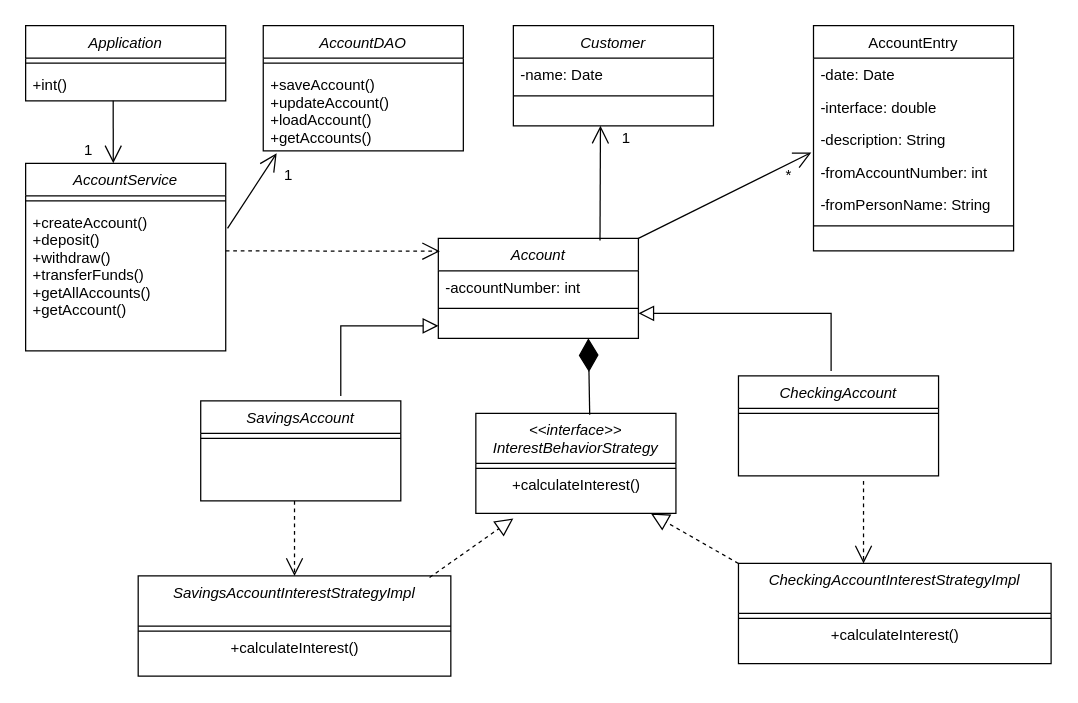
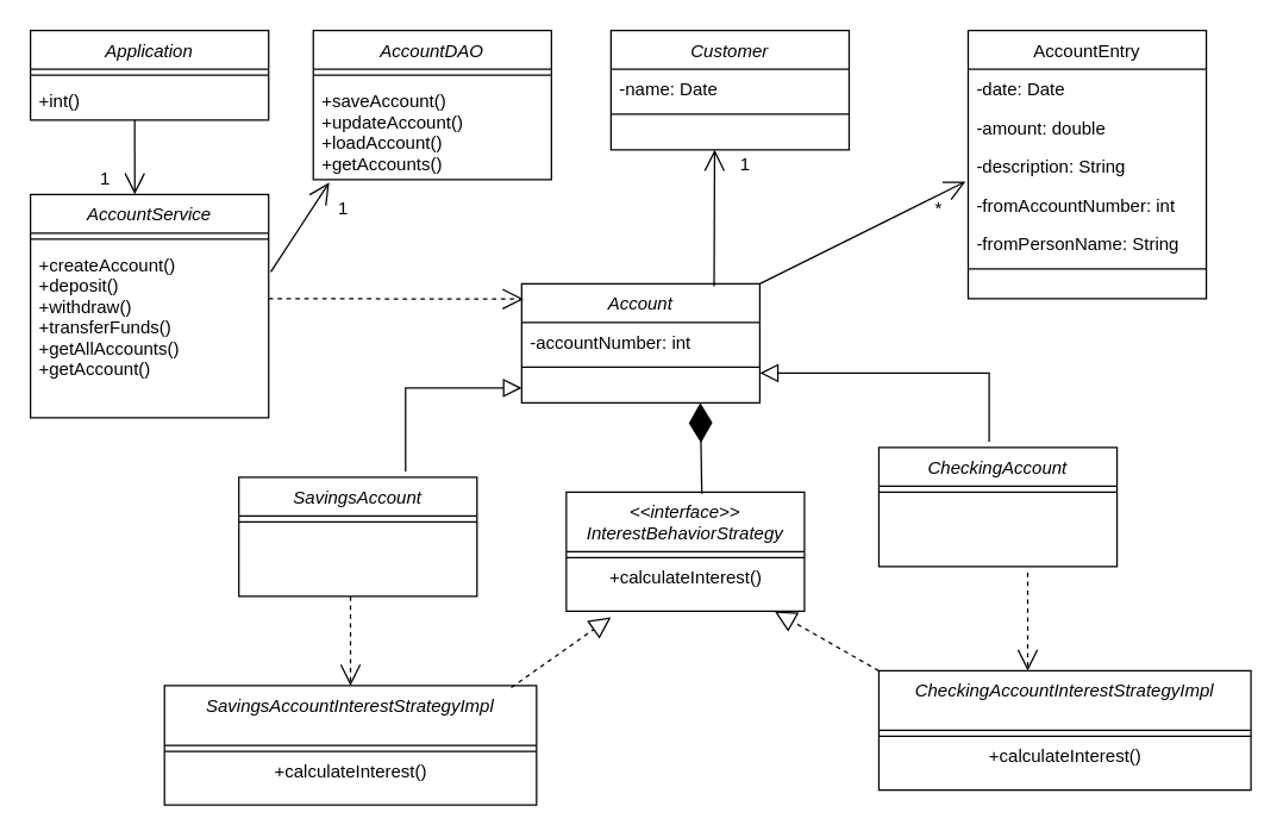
  <mxCell id="0" />
  <mxCell id="1" parent="0" />
  <mxCell id="2" value="" style="endArrow=block;endSize=10;endFill=0;shadow=0;strokeWidth=1;rounded=0;edgeStyle=elbowEdgeStyle;elbow=vertical;exitX=0.7;exitY=-0.05;exitDx=0;exitDy=0;exitPerimeter=0;" parent="1" source="26" edge="1"><mxGeometry width="160" relative="1" as="geometry"><mxPoint x="-160" y="483" as="sourcePoint" /><mxPoint x="350" y="260" as="targetPoint" /><Array as="points"><mxPoint x="290" y="260" /></Array></mxGeometry></mxCell>
  <mxCell id="3" value="" style="endArrow=block;endSize=10;endFill=0;shadow=0;strokeWidth=1;rounded=0;edgeStyle=elbowEdgeStyle;elbow=vertical;exitX=0.463;exitY=-0.05;exitDx=0;exitDy=0;exitPerimeter=0;" parent="1" source="28" target="22" edge="1"><mxGeometry width="160" relative="1" as="geometry"><mxPoint x="670" y="290" as="sourcePoint" /><mxPoint x="520" y="270" as="targetPoint" /><Array as="points"><mxPoint x="670" y="250" /></Array></mxGeometry></mxCell>
  <mxCell id="4" value="AccountEntry" style="swimlane;fontStyle=0;align=center;verticalAlign=top;childLayout=stackLayout;horizontal=1;startSize=26;horizontalStack=0;resizeParent=1;resizeLast=0;collapsible=1;marginBottom=0;rounded=0;shadow=0;strokeWidth=1;" parent="1" vertex="1"><mxGeometry x="650" y="20" width="160" height="180" as="geometry"><mxRectangle x="550" y="140" width="160" height="26" as="alternateBounds" /></mxGeometry></mxCell>
  <mxCell id="5" value="-date: Date" style="text;align=left;verticalAlign=top;spacingLeft=4;spacingRight=4;overflow=hidden;rotatable=0;points=[[0,0.5],[1,0.5]];portConstraint=eastwest;" parent="4" vertex="1"><mxGeometry y="26" width="160" height="26" as="geometry" /></mxCell>
- <mxCell id="6" value="-interface: double" style="text;align=left;verticalAlign=top;spacingLeft=4;spacingRight=4;overflow=hidden;rotatable=0;points=[[0,0.5],[1,0.5]];portConstraint=eastwest;rounded=0;shadow=0;html=0;" parent="4" vertex="1"><mxGeometry y="52" width="160" height="26" as="geometry" /></mxCell>
+ <mxCell id="6" value="-amount: double" style="text;align=left;verticalAlign=top;spacingLeft=4;spacingRight=4;overflow=hidden;rotatable=0;points=[[0,0.5],[1,0.5]];portConstraint=eastwest;rounded=0;shadow=0;html=0;" parent="4" vertex="1"><mxGeometry y="52" width="160" height="26" as="geometry" /></mxCell>
  <mxCell id="7" value="-description: String" style="text;align=left;verticalAlign=top;spacingLeft=4;spacingRight=4;overflow=hidden;rotatable=0;points=[[0,0.5],[1,0.5]];portConstraint=eastwest;rounded=0;shadow=0;html=0;" parent="4" vertex="1"><mxGeometry y="78" width="160" height="26" as="geometry" /></mxCell>
  <mxCell id="8" value="-fromAccountNumber: int" style="text;align=left;verticalAlign=top;spacingLeft=4;spacingRight=4;overflow=hidden;rotatable=0;points=[[0,0.5],[1,0.5]];portConstraint=eastwest;rounded=0;shadow=0;html=0;" parent="4" vertex="1"><mxGeometry y="104" width="160" height="26" as="geometry" /></mxCell>
  <mxCell id="9" value="-fromPersonName: String" style="text;align=left;verticalAlign=top;spacingLeft=4;spacingRight=4;overflow=hidden;rotatable=0;points=[[0,0.5],[1,0.5]];portConstraint=eastwest;rounded=0;shadow=0;html=0;" parent="4" vertex="1"><mxGeometry y="130" width="160" height="26" as="geometry" /></mxCell>
  <mxCell id="10" value="" style="line;html=1;strokeWidth=1;align=left;verticalAlign=middle;spacingTop=-1;spacingLeft=3;spacingRight=3;rotatable=0;labelPosition=right;points=[];portConstraint=eastwest;" parent="4" vertex="1"><mxGeometry y="156" width="160" height="8" as="geometry" /></mxCell>
  <mxCell id="11" value="Application" style="swimlane;fontStyle=2;align=center;verticalAlign=top;childLayout=stackLayout;horizontal=1;startSize=26;horizontalStack=0;resizeParent=1;resizeLast=0;collapsible=1;marginBottom=0;rounded=0;shadow=0;strokeWidth=1;" vertex="1" parent="1"><mxGeometry x="20" y="20" width="160" height="60" as="geometry"><mxRectangle x="230" y="140" width="160" height="26" as="alternateBounds" /></mxGeometry></mxCell>
  <mxCell id="12" value="" style="line;html=1;strokeWidth=1;align=left;verticalAlign=middle;spacingTop=-1;spacingLeft=3;spacingRight=3;rotatable=0;labelPosition=right;points=[];portConstraint=eastwest;" vertex="1" parent="11"><mxGeometry y="26" width="160" height="8" as="geometry" /></mxCell>
  <mxCell id="13" value="+int()" style="text;align=left;verticalAlign=top;spacingLeft=4;spacingRight=4;overflow=hidden;rotatable=0;points=[[0,0.5],[1,0.5]];portConstraint=eastwest;" vertex="1" parent="11"><mxGeometry y="34" width="160" height="26" as="geometry" /></mxCell>
  <mxCell id="14" value="AccountDAO&#10;" style="swimlane;fontStyle=2;align=center;verticalAlign=top;childLayout=stackLayout;horizontal=1;startSize=26;horizontalStack=0;resizeParent=1;resizeLast=0;collapsible=1;marginBottom=0;rounded=0;shadow=0;strokeWidth=1;" vertex="1" parent="1"><mxGeometry x="210" y="20" width="160" height="100" as="geometry"><mxRectangle x="230" y="140" width="160" height="26" as="alternateBounds" /></mxGeometry></mxCell>
  <mxCell id="15" value="" style="line;html=1;strokeWidth=1;align=left;verticalAlign=middle;spacingTop=-1;spacingLeft=3;spacingRight=3;rotatable=0;labelPosition=right;points=[];portConstraint=eastwest;" vertex="1" parent="14"><mxGeometry y="26" width="160" height="8" as="geometry" /></mxCell>
  <mxCell id="16" value="+saveAccount()&#10;+updateAccount()&#10;+loadAccount()&#10;+getAccounts()" style="text;align=left;verticalAlign=top;spacingLeft=4;spacingRight=4;overflow=hidden;rotatable=0;points=[[0,0.5],[1,0.5]];portConstraint=eastwest;" vertex="1" parent="14"><mxGeometry y="34" width="160" height="66" as="geometry" /></mxCell>
  <mxCell id="17" value="Customer" style="swimlane;fontStyle=2;align=center;verticalAlign=top;childLayout=stackLayout;horizontal=1;startSize=26;horizontalStack=0;resizeParent=1;resizeLast=0;collapsible=1;marginBottom=0;rounded=0;shadow=0;strokeWidth=1;" vertex="1" parent="1"><mxGeometry x="410" y="20" width="160" height="80" as="geometry"><mxRectangle x="230" y="140" width="160" height="26" as="alternateBounds" /></mxGeometry></mxCell>
  <mxCell id="18" value="-name: Date" style="text;align=left;verticalAlign=top;spacingLeft=4;spacingRight=4;overflow=hidden;rotatable=0;points=[[0,0.5],[1,0.5]];portConstraint=eastwest;" vertex="1" parent="17"><mxGeometry y="26" width="160" height="26" as="geometry" /></mxCell>
  <mxCell id="19" value="" style="line;html=1;strokeWidth=1;align=left;verticalAlign=middle;spacingTop=-1;spacingLeft=3;spacingRight=3;rotatable=0;labelPosition=right;points=[];portConstraint=eastwest;" vertex="1" parent="17"><mxGeometry y="52" width="160" height="8" as="geometry" /></mxCell>
  <mxCell id="20" value="Account" style="swimlane;fontStyle=2;align=center;verticalAlign=top;childLayout=stackLayout;horizontal=1;startSize=26;horizontalStack=0;resizeParent=1;resizeLast=0;collapsible=1;marginBottom=0;rounded=0;shadow=0;strokeWidth=1;" vertex="1" parent="1"><mxGeometry x="350" y="190" width="160" height="80" as="geometry"><mxRectangle x="230" y="140" width="160" height="26" as="alternateBounds" /></mxGeometry></mxCell>
  <mxCell id="21" value="-accountNumber: int" style="text;align=left;verticalAlign=top;spacingLeft=4;spacingRight=4;overflow=hidden;rotatable=0;points=[[0,0.5],[1,0.5]];portConstraint=eastwest;" vertex="1" parent="20"><mxGeometry y="26" width="160" height="26" as="geometry" /></mxCell>
  <mxCell id="22" value="" style="line;html=1;strokeWidth=1;align=left;verticalAlign=middle;spacingTop=-1;spacingLeft=3;spacingRight=3;rotatable=0;labelPosition=right;points=[];portConstraint=eastwest;" vertex="1" parent="20"><mxGeometry y="52" width="160" height="8" as="geometry" /></mxCell>
  <mxCell id="23" value="AccountService&#10;" style="swimlane;fontStyle=2;align=center;verticalAlign=top;childLayout=stackLayout;horizontal=1;startSize=26;horizontalStack=0;resizeParent=1;resizeLast=0;collapsible=1;marginBottom=0;rounded=0;shadow=0;strokeWidth=1;" vertex="1" parent="1"><mxGeometry x="20" y="130" width="160" height="150" as="geometry"><mxRectangle x="230" y="140" width="160" height="26" as="alternateBounds" /></mxGeometry></mxCell>
  <mxCell id="24" value="" style="line;html=1;strokeWidth=1;align=left;verticalAlign=middle;spacingTop=-1;spacingLeft=3;spacingRight=3;rotatable=0;labelPosition=right;points=[];portConstraint=eastwest;" vertex="1" parent="23"><mxGeometry y="26" width="160" height="8" as="geometry" /></mxCell>
  <mxCell id="25" value="+createAccount()&#10;+deposit()&#10;+withdraw()&#10;+transferFunds()&#10;+getAllAccounts()&#10;+getAccount()" style="text;align=left;verticalAlign=top;spacingLeft=4;spacingRight=4;overflow=hidden;rotatable=0;points=[[0,0.5],[1,0.5]];portConstraint=eastwest;" vertex="1" parent="23"><mxGeometry y="34" width="160" height="116" as="geometry" /></mxCell>
  <mxCell id="26" value="SavingsAccount" style="swimlane;fontStyle=2;align=center;verticalAlign=top;childLayout=stackLayout;horizontal=1;startSize=26;horizontalStack=0;resizeParent=1;resizeLast=0;collapsible=1;marginBottom=0;rounded=0;shadow=0;strokeWidth=1;" vertex="1" parent="1"><mxGeometry x="160" y="320" width="160" height="80" as="geometry"><mxRectangle x="230" y="140" width="160" height="26" as="alternateBounds" /></mxGeometry></mxCell>
  <mxCell id="27" value="" style="line;html=1;strokeWidth=1;align=left;verticalAlign=middle;spacingTop=-1;spacingLeft=3;spacingRight=3;rotatable=0;labelPosition=right;points=[];portConstraint=eastwest;" vertex="1" parent="26"><mxGeometry y="26" width="160" height="8" as="geometry" /></mxCell>
  <mxCell id="28" value="CheckingAccount" style="swimlane;fontStyle=2;align=center;verticalAlign=top;childLayout=stackLayout;horizontal=1;startSize=26;horizontalStack=0;resizeParent=1;resizeLast=0;collapsible=1;marginBottom=0;rounded=0;shadow=0;strokeWidth=1;" vertex="1" parent="1"><mxGeometry x="590" y="300" width="160" height="80" as="geometry"><mxRectangle x="230" y="140" width="160" height="26" as="alternateBounds" /></mxGeometry></mxCell>
  <mxCell id="29" value="" style="line;html=1;strokeWidth=1;align=left;verticalAlign=middle;spacingTop=-1;spacingLeft=3;spacingRight=3;rotatable=0;labelPosition=right;points=[];portConstraint=eastwest;" vertex="1" parent="28"><mxGeometry y="26" width="160" height="8" as="geometry" /></mxCell>
  <mxCell id="30" value="&lt;&lt;interface&gt;&gt;&#10;InterestBehaviorStrategy" style="swimlane;fontStyle=2;align=center;verticalAlign=top;childLayout=stackLayout;horizontal=1;startSize=40;horizontalStack=0;resizeParent=1;resizeLast=0;collapsible=1;marginBottom=0;rounded=0;shadow=0;strokeWidth=1;" vertex="1" parent="1"><mxGeometry x="380" y="330" width="160" height="80" as="geometry"><mxRectangle x="230" y="140" width="160" height="26" as="alternateBounds" /></mxGeometry></mxCell>
  <mxCell id="31" value="" style="line;html=1;strokeWidth=1;align=left;verticalAlign=middle;spacingTop=-1;spacingLeft=3;spacingRight=3;rotatable=0;labelPosition=right;points=[];portConstraint=eastwest;" vertex="1" parent="30"><mxGeometry y="40" width="160" height="8" as="geometry" /></mxCell>
  <mxCell id="32" value="+calculateInterest()" style="text;html=1;align=center;verticalAlign=middle;resizable=0;points=[];autosize=1;strokeColor=none;fillColor=none;" vertex="1" parent="30"><mxGeometry y="48" width="160" height="20" as="geometry" /></mxCell>
  <mxCell id="33" value="SavingsAccountInterestStrategyImpl" style="swimlane;fontStyle=2;align=center;verticalAlign=top;childLayout=stackLayout;horizontal=1;startSize=40;horizontalStack=0;resizeParent=1;resizeLast=0;collapsible=1;marginBottom=0;rounded=0;shadow=0;strokeWidth=1;" vertex="1" parent="1"><mxGeometry x="110" y="460" width="250" height="80" as="geometry"><mxRectangle x="230" y="140" width="160" height="26" as="alternateBounds" /></mxGeometry></mxCell>
  <mxCell id="34" value="" style="line;html=1;strokeWidth=1;align=left;verticalAlign=middle;spacingTop=-1;spacingLeft=3;spacingRight=3;rotatable=0;labelPosition=right;points=[];portConstraint=eastwest;" vertex="1" parent="33"><mxGeometry y="40" width="250" height="8" as="geometry" /></mxCell>
  <mxCell id="35" value="+calculateInterest()" style="text;html=1;align=center;verticalAlign=middle;resizable=0;points=[];autosize=1;strokeColor=none;fillColor=none;" vertex="1" parent="33"><mxGeometry y="48" width="250" height="20" as="geometry" /></mxCell>
  <mxCell id="36" value="CheckingAccountInterestStrategyImpl" style="swimlane;fontStyle=2;align=center;verticalAlign=top;childLayout=stackLayout;horizontal=1;startSize=40;horizontalStack=0;resizeParent=1;resizeLast=0;collapsible=1;marginBottom=0;rounded=0;shadow=0;strokeWidth=1;" vertex="1" parent="1"><mxGeometry x="590" y="450" width="250" height="80" as="geometry"><mxRectangle x="230" y="140" width="160" height="26" as="alternateBounds" /></mxGeometry></mxCell>
  <mxCell id="37" value="" style="line;html=1;strokeWidth=1;align=left;verticalAlign=middle;spacingTop=-1;spacingLeft=3;spacingRight=3;rotatable=0;labelPosition=right;points=[];portConstraint=eastwest;" vertex="1" parent="36"><mxGeometry y="40" width="250" height="8" as="geometry" /></mxCell>
  <mxCell id="38" value="+calculateInterest()" style="text;html=1;align=center;verticalAlign=middle;resizable=0;points=[];autosize=1;strokeColor=none;fillColor=none;" vertex="1" parent="36"><mxGeometry y="48" width="250" height="20" as="geometry" /></mxCell>
  <mxCell id="39" value="" style="endArrow=block;dashed=1;endFill=0;endSize=12;html=1;rounded=0;exitX=0.932;exitY=0.015;exitDx=0;exitDy=0;exitPerimeter=0;" edge="1" parent="1" source="33"><mxGeometry width="160" relative="1" as="geometry"><mxPoint x="250" y="414" as="sourcePoint" /><mxPoint x="410" y="414" as="targetPoint" /></mxGeometry></mxCell>
  <mxCell id="40" value="" style="endArrow=open;endSize=12;dashed=1;html=1;rounded=0;entryX=0.008;entryY=0.129;entryDx=0;entryDy=0;entryPerimeter=0;" edge="1" parent="1" target="20"><mxGeometry width="160" relative="1" as="geometry"><mxPoint x="180" y="200" as="sourcePoint" /><mxPoint x="410" y="410" as="targetPoint" /><Array as="points" /></mxGeometry></mxCell>
  <mxCell id="41" value="" style="endArrow=block;dashed=1;endFill=0;endSize=12;html=1;rounded=0;exitX=0;exitY=0;exitDx=0;exitDy=0;" edge="1" parent="1" source="36"><mxGeometry width="160" relative="1" as="geometry"><mxPoint x="353" y="471.2" as="sourcePoint" /><mxPoint x="520" y="410" as="targetPoint" /></mxGeometry></mxCell>
  <mxCell id="42" value="" style="endArrow=open;endSize=12;dashed=1;html=1;rounded=0;entryX=0.5;entryY=0;entryDx=0;entryDy=0;" edge="1" parent="1" target="33"><mxGeometry width="160" relative="1" as="geometry"><mxPoint x="235" y="400" as="sourcePoint" /><mxPoint x="361.28" y="210.32" as="targetPoint" /><Array as="points" /></mxGeometry></mxCell>
  <mxCell id="43" value="" style="endArrow=open;endSize=12;dashed=1;html=1;rounded=0;entryX=0.4;entryY=0;entryDx=0;entryDy=0;entryPerimeter=0;" edge="1" parent="1" target="36"><mxGeometry width="160" relative="1" as="geometry"><mxPoint x="690" y="384" as="sourcePoint" /><mxPoint x="690" y="444" as="targetPoint" /><Array as="points" /></mxGeometry></mxCell>
  <mxCell id="44" value="" style="endArrow=diamondThin;endFill=1;endSize=24;html=1;rounded=0;entryX=0.75;entryY=1;entryDx=0;entryDy=0;exitX=0.569;exitY=0.013;exitDx=0;exitDy=0;exitPerimeter=0;" edge="1" parent="1" source="30" target="20"><mxGeometry width="160" relative="1" as="geometry"><mxPoint x="230" y="250" as="sourcePoint" /><mxPoint x="390" y="250" as="targetPoint" /></mxGeometry></mxCell>
  <mxCell id="45" value="" style="endArrow=open;endFill=1;endSize=12;html=1;rounded=0;entryX=0.438;entryY=0;entryDx=0;entryDy=0;entryPerimeter=0;" edge="1" parent="1" target="23"><mxGeometry width="160" relative="1" as="geometry"><mxPoint x="90" y="80" as="sourcePoint" /><mxPoint x="250" y="80" as="targetPoint" /></mxGeometry></mxCell>
  <mxCell id="46" value="" style="endArrow=open;endFill=1;endSize=12;html=1;rounded=0;entryX=0.067;entryY=1.031;entryDx=0;entryDy=0;entryPerimeter=0;exitX=1.009;exitY=0.155;exitDx=0;exitDy=0;exitPerimeter=0;" edge="1" parent="1" source="25" target="16"><mxGeometry width="160" relative="1" as="geometry"><mxPoint x="280" y="70" as="sourcePoint" /><mxPoint x="280.08" y="120" as="targetPoint" /></mxGeometry></mxCell>
  <mxCell id="47" value="" style="endArrow=open;endFill=1;endSize=12;html=1;rounded=0;entryX=0.067;entryY=1.031;entryDx=0;entryDy=0;entryPerimeter=0;exitX=0.808;exitY=0.021;exitDx=0;exitDy=0;exitPerimeter=0;" edge="1" parent="1" source="20"><mxGeometry width="160" relative="1" as="geometry"><mxPoint x="440.36" y="159.93" as="sourcePoint" /><mxPoint x="479.64" y="99.996" as="targetPoint" /></mxGeometry></mxCell>
  <mxCell id="48" value="" style="endArrow=open;endFill=1;endSize=12;html=1;rounded=0;entryX=-0.011;entryY=0.898;entryDx=0;entryDy=0;entryPerimeter=0;" edge="1" parent="1" target="7"><mxGeometry width="160" relative="1" as="geometry"><mxPoint x="510" y="190" as="sourcePoint" /><mxPoint x="489.64" y="109.996" as="targetPoint" /></mxGeometry></mxCell>
  <mxCell id="49" value="*" style="text;html=1;align=center;verticalAlign=middle;resizable=0;points=[];autosize=1;strokeColor=none;fillColor=none;" vertex="1" parent="1"><mxGeometry x="620" y="130" width="20" height="20" as="geometry" /></mxCell>
  <mxCell id="50" value="1" style="text;html=1;align=center;verticalAlign=middle;resizable=0;points=[];autosize=1;strokeColor=none;fillColor=none;" vertex="1" parent="1"><mxGeometry x="490" y="100" width="20" height="20" as="geometry" /></mxCell>
  <mxCell id="51" value="1" style="text;html=1;align=center;verticalAlign=middle;resizable=0;points=[];autosize=1;strokeColor=none;fillColor=none;" vertex="1" parent="1"><mxGeometry x="220" y="130" width="20" height="20" as="geometry" /></mxCell>
  <mxCell id="52" value="1" style="text;html=1;align=center;verticalAlign=middle;resizable=0;points=[];autosize=1;strokeColor=none;fillColor=none;" vertex="1" parent="1"><mxGeometry x="60" y="110" width="20" height="20" as="geometry" /></mxCell>
